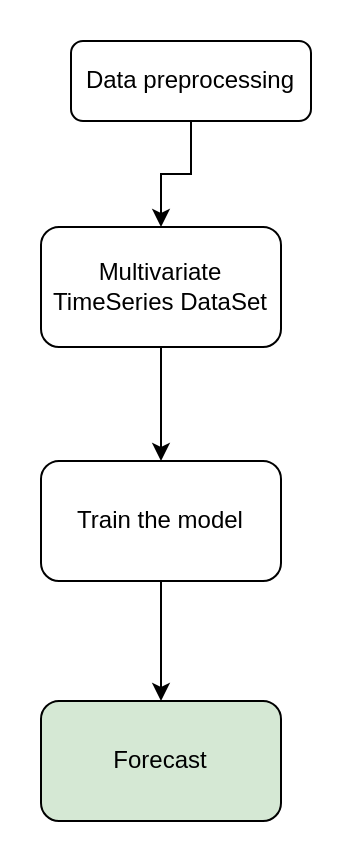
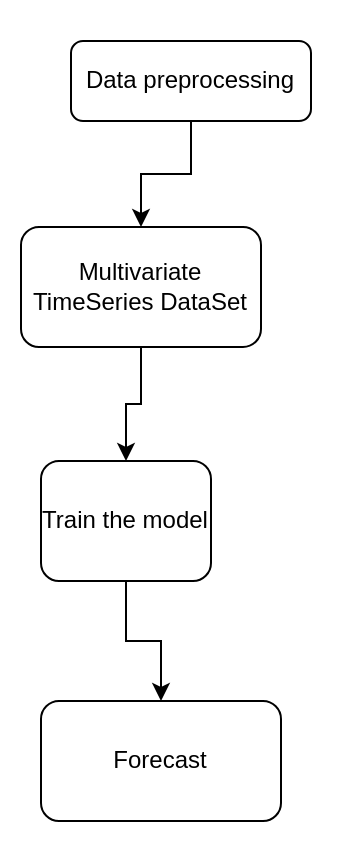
  <mxCell id="0" />
  <mxCell id="1" parent="0" />
  <mxCell id="2" value="" style="edgeStyle=orthogonalEdgeStyle;rounded=0;orthogonalLoop=1;jettySize=auto;html=1;" edge="1" parent="1" source="3" target="5"><mxGeometry relative="1" as="geometry" /></mxCell>
  <mxCell id="3" value="Data preprocessing" style="rounded=1;whiteSpace=wrap;html=1;fontSize=12;glass=0;strokeWidth=1;shadow=0;" parent="1" vertex="1"><mxGeometry x="35" y="20" width="120" height="40" as="geometry" /></mxCell>
  <mxCell id="4" value="" style="edgeStyle=orthogonalEdgeStyle;rounded=0;orthogonalLoop=1;jettySize=auto;html=1;" edge="1" parent="1" source="5" target="7"><mxGeometry relative="1" as="geometry" /></mxCell>
- <mxCell id="5" value="Multivariate TimeSeries DataSet" style="whiteSpace=wrap;html=1;rounded=1;glass=0;strokeWidth=1;shadow=0;" vertex="1" parent="1"><mxGeometry x="20" y="113" width="120" height="60" as="geometry" /></mxCell>
+ <mxCell id="5" value="Multivariate TimeSeries DataSet" style="whiteSpace=wrap;html=1;rounded=1;glass=0;strokeWidth=1;shadow=0;" vertex="1" parent="1"><mxGeometry x="10" y="113" width="120" height="60" as="geometry" /></mxCell>
  <mxCell id="6" value="" style="edgeStyle=orthogonalEdgeStyle;rounded=0;orthogonalLoop=1;jettySize=auto;html=1;" edge="1" parent="1" source="7" target="8"><mxGeometry relative="1" as="geometry" /></mxCell>
- <mxCell id="7" value="Train the model" style="whiteSpace=wrap;html=1;rounded=1;glass=0;strokeWidth=1;shadow=0;" vertex="1" parent="1"><mxGeometry x="20" y="230" width="120" height="60" as="geometry" /></mxCell>
- <mxCell id="8" value="Forecast" style="whiteSpace=wrap;html=1;rounded=1;glass=0;strokeWidth=1;shadow=0;fillColor=#d5e8d4;" vertex="1" parent="1"><mxGeometry x="20" y="350" width="120" height="60" as="geometry" /></mxCell>
+ <mxCell id="7" value="Train the model" style="whiteSpace=wrap;html=1;rounded=1;glass=0;strokeWidth=1;shadow=0;" vertex="1" parent="1"><mxGeometry x="20" y="230" width="85" height="60" as="geometry" /></mxCell>
+ <mxCell id="8" value="Forecast" style="whiteSpace=wrap;html=1;rounded=1;glass=0;strokeWidth=1;shadow=0;" vertex="1" parent="1"><mxGeometry x="20" y="350" width="120" height="60" as="geometry" /></mxCell>
